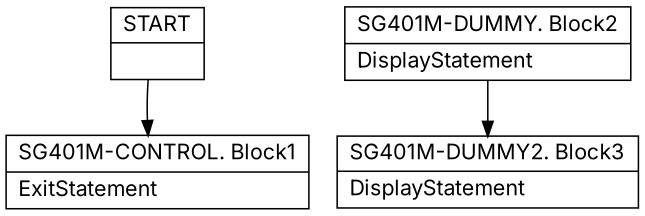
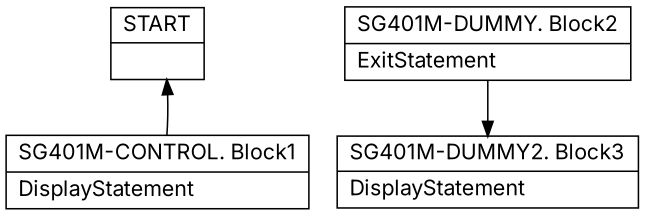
  digraph {
    fontname=Inter
    node [fontname=Inter shape=record]
    edge [arrowtail=empty fontname=Inter]
    n1 [label="{START|}"]
-   n2 [label="{SG401M-CONTROL. Block1|ExitStatement\l}"]
-   n3 [label="{SG401M-DUMMY. Block2|DisplayStatement\l}"]
+   n2 [label="{SG401M-CONTROL. Block1|DisplayStatement\l}"]
+   n3 [label="{SG401M-DUMMY. Block2|ExitStatement\l}"]
    n4 [label="{SG401M-DUMMY2. Block3|DisplayStatement\l}"]
-   n1 -> n2
+   n2 -> n1
    n3 -> n4
  }
